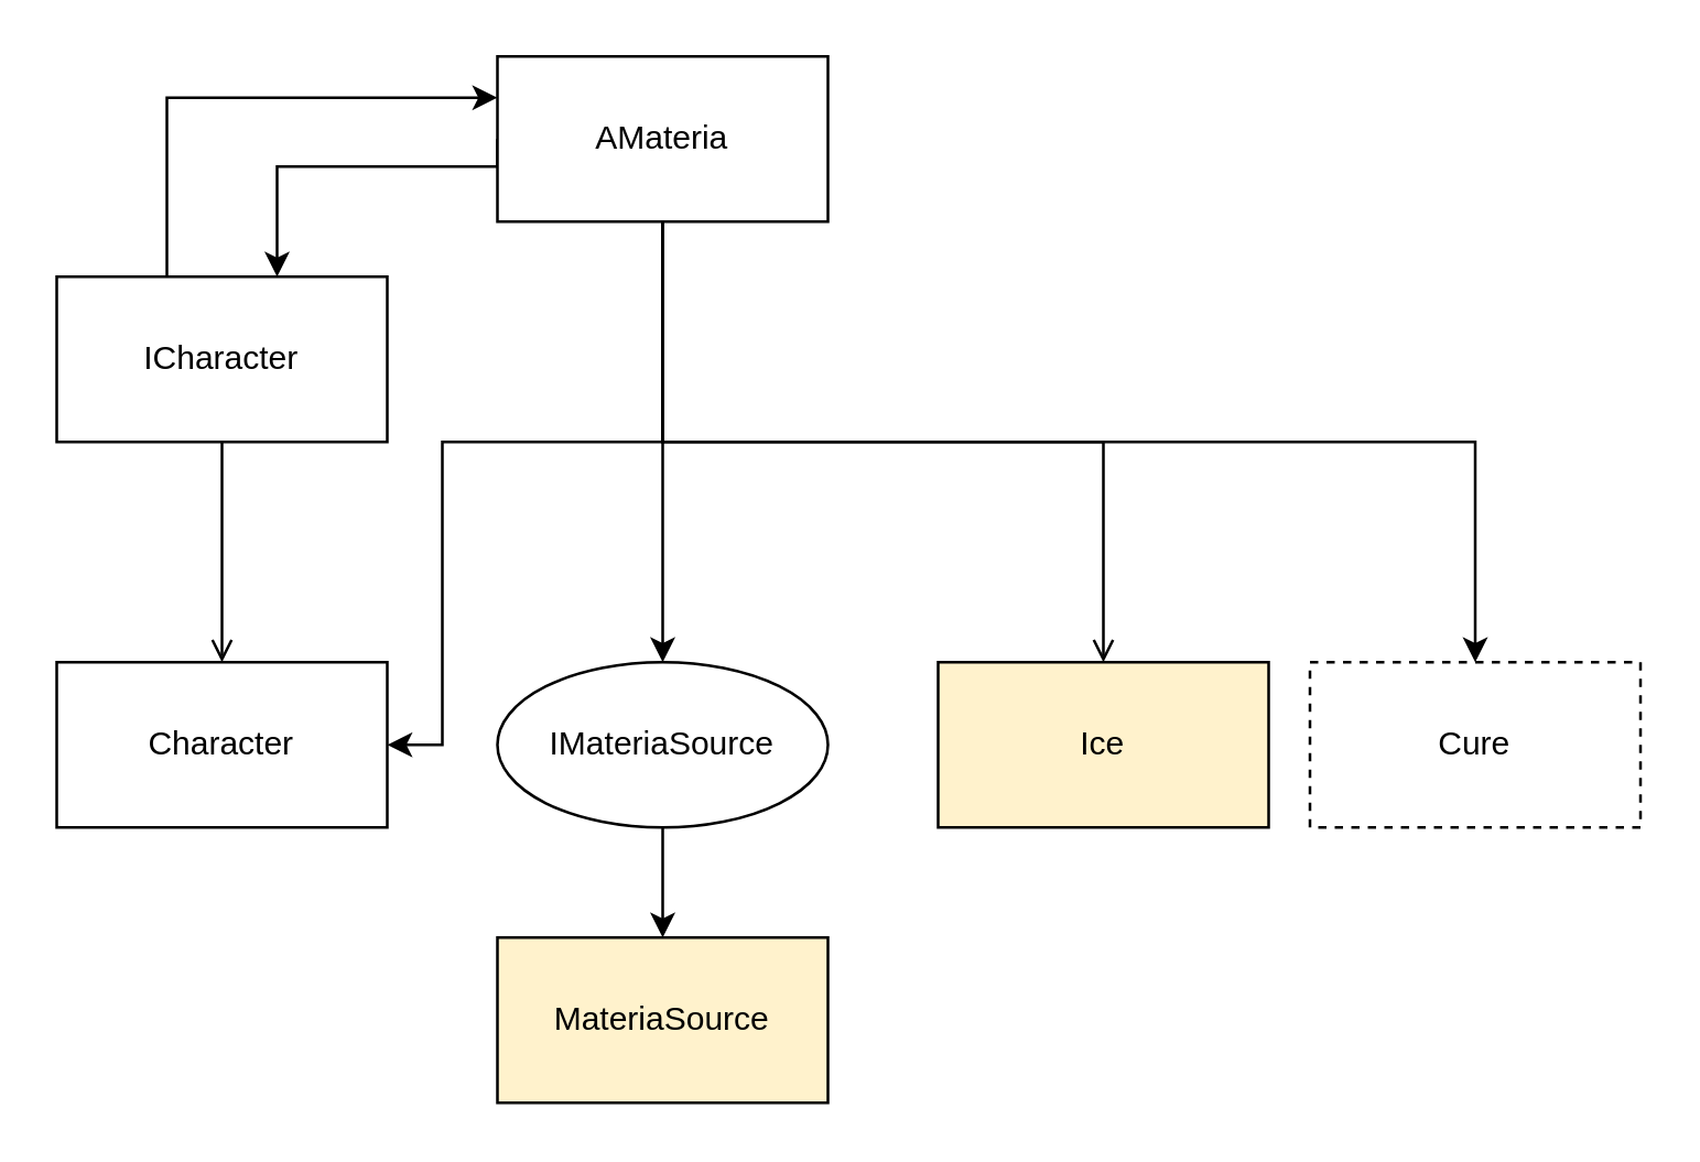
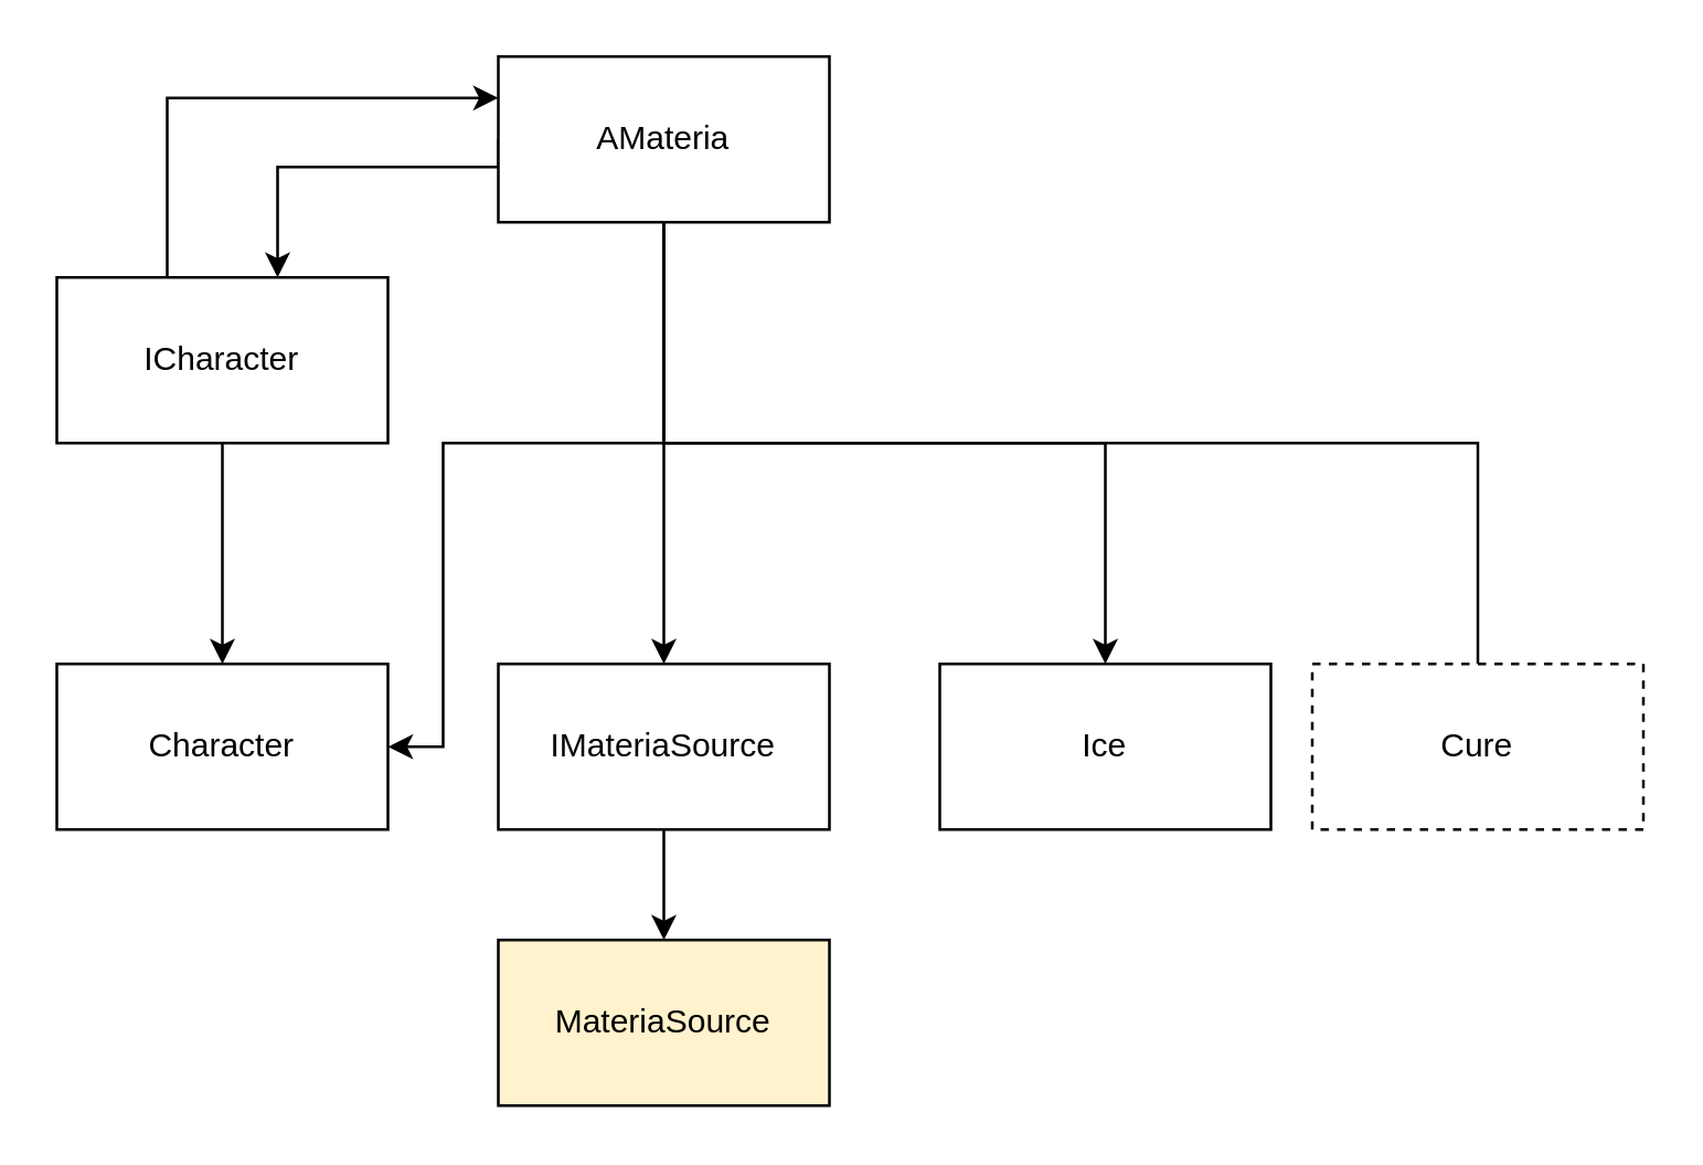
  <mxCell id="0" />
  <mxCell id="1" parent="0" />
- <mxCell id="2" style="edgeStyle=orthogonalEdgeStyle;rounded=0;orthogonalLoop=1;jettySize=auto;html=1;exitX=0.5;exitY=1;exitDx=0;exitDy=0;endArrow=open;" parent="1" source="4" target="5" edge="1"><mxGeometry relative="1" as="geometry" /></mxCell>
+ <mxCell id="2" style="edgeStyle=orthogonalEdgeStyle;rounded=0;orthogonalLoop=1;jettySize=auto;html=1;exitX=0.5;exitY=1;exitDx=0;exitDy=0;" parent="1" source="4" target="5" edge="1"><mxGeometry relative="1" as="geometry" /></mxCell>
  <mxCell id="3" style="edgeStyle=orthogonalEdgeStyle;rounded=0;orthogonalLoop=1;jettySize=auto;html=1;exitX=0.25;exitY=0;exitDx=0;exitDy=0;entryX=0;entryY=0.25;entryDx=0;entryDy=0;" parent="1" source="4" target="12" edge="1"><mxGeometry relative="1" as="geometry"><Array as="points"><mxPoint x="60" y="100" /><mxPoint x="60" y="35" /></Array></mxGeometry></mxCell>
  <mxCell id="4" value="&lt;div&gt;ICharacter&lt;/div&gt;" style="rounded=0;whiteSpace=wrap;html=1;" parent="1" vertex="1"><mxGeometry x="20" y="100" width="120" height="60" as="geometry" /></mxCell>
  <mxCell id="5" value="Character" style="rounded=0;whiteSpace=wrap;html=1;" parent="1" vertex="1"><mxGeometry x="20" y="240" width="120" height="60" as="geometry" /></mxCell>
- <mxCell id="6" value="Ice" style="rounded=0;whiteSpace=wrap;html=1;fillColor=#fff2cc;" parent="1" vertex="1"><mxGeometry x="340" y="240" width="120" height="60" as="geometry" /></mxCell>
- <mxCell id="7" style="edgeStyle=orthogonalEdgeStyle;rounded=0;orthogonalLoop=1;jettySize=auto;html=1;entryX=0.5;entryY=0;entryDx=0;entryDy=0;endArrow=open;" parent="1" source="12" target="6" edge="1"><mxGeometry relative="1" as="geometry"><Array as="points"><mxPoint x="240" y="160" /><mxPoint x="400" y="160" /></Array></mxGeometry></mxCell>
- <mxCell id="8" style="edgeStyle=orthogonalEdgeStyle;rounded=0;orthogonalLoop=1;jettySize=auto;html=1;exitX=0.5;exitY=1;exitDx=0;exitDy=0;" parent="1" source="12" target="15" edge="1"><mxGeometry relative="1" as="geometry" /></mxCell>
+ <mxCell id="6" value="Ice" style="rounded=0;whiteSpace=wrap;html=1;" parent="1" vertex="1"><mxGeometry x="340" y="240" width="120" height="60" as="geometry" /></mxCell>
+ <mxCell id="7" style="edgeStyle=orthogonalEdgeStyle;rounded=0;orthogonalLoop=1;jettySize=auto;html=1;entryX=0.5;entryY=0;entryDx=0;entryDy=0;" parent="1" source="12" target="6" edge="1"><mxGeometry relative="1" as="geometry"><Array as="points"><mxPoint x="240" y="160" /><mxPoint x="400" y="160" /></Array></mxGeometry></mxCell>
+ <mxCell id="8" style="edgeStyle=orthogonalEdgeStyle;rounded=0;orthogonalLoop=1;jettySize=auto;html=1;exitX=0.5;exitY=1;exitDx=0;exitDy=0;endArrow=none;" parent="1" source="12" target="15" edge="1"><mxGeometry relative="1" as="geometry" /></mxCell>
  <mxCell id="9" style="edgeStyle=orthogonalEdgeStyle;rounded=0;orthogonalLoop=1;jettySize=auto;html=1;" parent="1" source="12" target="14" edge="1"><mxGeometry relative="1" as="geometry" /></mxCell>
  <mxCell id="10" style="edgeStyle=orthogonalEdgeStyle;rounded=0;orthogonalLoop=1;jettySize=auto;html=1;" parent="1" source="12" target="5" edge="1"><mxGeometry relative="1" as="geometry"><Array as="points"><mxPoint x="240" y="160" /><mxPoint x="160" y="160" /><mxPoint x="160" y="270" /></Array></mxGeometry></mxCell>
  <mxCell id="11" style="edgeStyle=orthogonalEdgeStyle;rounded=0;orthogonalLoop=1;jettySize=auto;html=1;exitX=0;exitY=0.5;exitDx=0;exitDy=0;" parent="1" source="12" target="4" edge="1"><mxGeometry relative="1" as="geometry"><Array as="points"><mxPoint x="180" y="60" /><mxPoint x="100" y="60" /></Array></mxGeometry></mxCell>
  <mxCell id="12" value="AMateria" style="rounded=0;whiteSpace=wrap;html=1;" parent="1" vertex="1"><mxGeometry x="180" y="20" width="120" height="60" as="geometry" /></mxCell>
  <mxCell id="13" style="edgeStyle=orthogonalEdgeStyle;rounded=0;orthogonalLoop=1;jettySize=auto;html=1;exitX=0.5;exitY=1;exitDx=0;exitDy=0;entryX=0.5;entryY=0;entryDx=0;entryDy=0;" parent="1" source="14" target="16" edge="1"><mxGeometry relative="1" as="geometry" /></mxCell>
- <mxCell id="14" value="IMateriaSource" style="ellipse;whiteSpace=wrap;html=1;" parent="1" vertex="1"><mxGeometry x="180" y="240" width="120" height="60" as="geometry" /></mxCell>
+ <mxCell id="14" value="IMateriaSource" style="rounded=0;whiteSpace=wrap;html=1;" parent="1" vertex="1"><mxGeometry x="180" y="240" width="120" height="60" as="geometry" /></mxCell>
  <mxCell id="15" value="Cure" style="rounded=0;whiteSpace=wrap;html=1;dashed=1;" parent="1" vertex="1"><mxGeometry x="475" y="240" width="120" height="60" as="geometry" /></mxCell>
  <mxCell id="16" value="&lt;div&gt;MateriaSource&lt;/div&gt;" style="whiteSpace=wrap;html=1;fillColor=#fff2cc;" parent="1" vertex="1"><mxGeometry x="180" y="340" width="120" height="60" as="geometry" /></mxCell>
